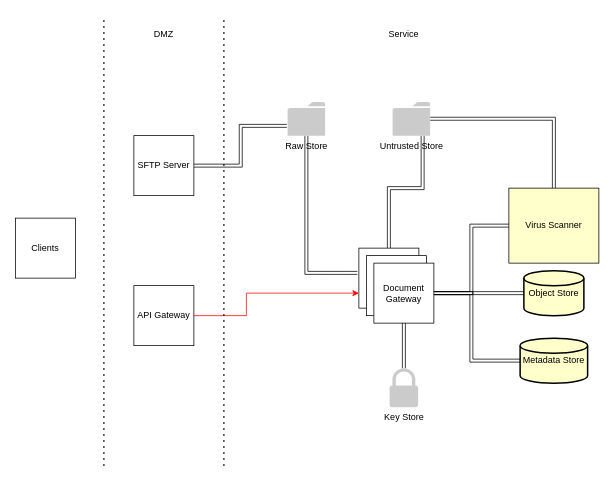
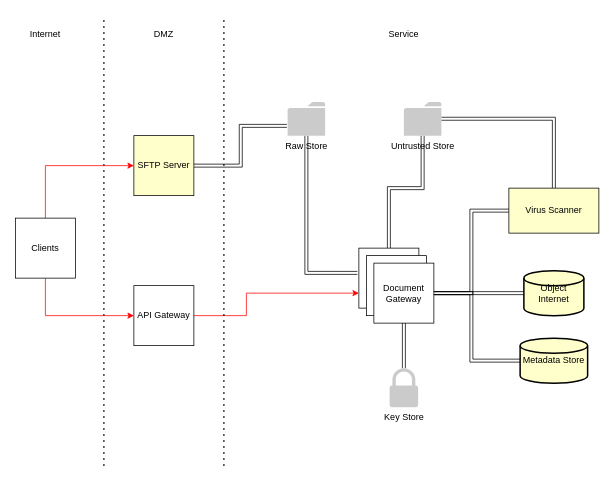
  <mxCell id="0" />
  <mxCell id="1" parent="0" />
  <mxCell id="2" value="" style="endArrow=none;dashed=1;html=1;dashPattern=1 3;strokeWidth=2;rounded=0;" edge="1" parent="1"><mxGeometry width="50" height="50" relative="1" as="geometry"><mxPoint x="138" y="620" as="sourcePoint" /><mxPoint x="138" y="20" as="targetPoint" /></mxGeometry></mxCell>
  <mxCell id="3" style="edgeStyle=orthogonalEdgeStyle;rounded=0;orthogonalLoop=1;jettySize=auto;html=1;exitX=1;exitY=0.5;exitDx=0;exitDy=0;entryX=0;entryY=0.75;entryDx=0;entryDy=0;strokeColor=#FF0000;" edge="1" parent="1" source="4" target="17"><mxGeometry relative="1" as="geometry"><Array as="points"><mxPoint x="328" y="420" /><mxPoint x="328" y="390" /></Array></mxGeometry></mxCell>
  <mxCell id="4" value="API Gateway" style="whiteSpace=wrap;html=1;aspect=fixed;" vertex="1" parent="1"><mxGeometry x="178" y="380" width="80" height="80" as="geometry" /></mxCell>
  <mxCell id="5" style="edgeStyle=orthogonalEdgeStyle;rounded=0;orthogonalLoop=1;jettySize=auto;html=1;exitX=1;exitY=0.5;exitDx=0;exitDy=0;shape=link;entryX=-0.02;entryY=0.711;entryDx=0;entryDy=0;entryPerimeter=0;" edge="1" parent="1" source="6" target="10"><mxGeometry relative="1" as="geometry" /></mxCell>
- <mxCell id="6" value="SFTP Server" style="whiteSpace=wrap;html=1;aspect=fixed;" vertex="1" parent="1"><mxGeometry x="178" y="180" width="80" height="80" as="geometry" /></mxCell>
+ <mxCell id="6" value="SFTP Server" style="whiteSpace=wrap;html=1;aspect=fixed;fillColor=#ffffcc;" vertex="1" parent="1"><mxGeometry x="178" y="180" width="80" height="80" as="geometry" /></mxCell>
  <mxCell id="7" value="" style="endArrow=none;dashed=1;html=1;dashPattern=1 3;strokeWidth=2;rounded=0;" edge="1" parent="1"><mxGeometry width="50" height="50" relative="1" as="geometry"><mxPoint x="298" y="620" as="sourcePoint" /><mxPoint x="298" y="20" as="targetPoint" /></mxGeometry></mxCell>
  <mxCell id="8" style="edgeStyle=orthogonalEdgeStyle;rounded=0;orthogonalLoop=1;jettySize=auto;html=1;exitX=-0.025;exitY=0.413;exitDx=0;exitDy=0;shape=link;exitPerimeter=0;" edge="1" parent="1" source="17" target="10"><mxGeometry relative="1" as="geometry" /></mxCell>
  <mxCell id="9" style="edgeStyle=orthogonalEdgeStyle;rounded=0;orthogonalLoop=1;jettySize=auto;html=1;exitX=0.5;exitY=0;exitDx=0;exitDy=0;shape=link;width=4;" edge="1" parent="1" source="17" target="12"><mxGeometry relative="1" as="geometry"><Array as="points"><mxPoint x="518" y="250" /><mxPoint x="563" y="250" /></Array></mxGeometry></mxCell>
  <mxCell id="10" value="Raw Store" style="sketch=0;pointerEvents=1;shadow=0;dashed=0;html=1;strokeColor=none;labelPosition=center;verticalLabelPosition=bottom;verticalAlign=top;outlineConnect=0;align=center;shape=mxgraph.office.concepts.folder;fillColor=#CCCBCB;" vertex="1" parent="1"><mxGeometry x="383" y="135" width="50" height="45" as="geometry" /></mxCell>
  <mxCell id="11" style="edgeStyle=orthogonalEdgeStyle;rounded=0;orthogonalLoop=1;jettySize=auto;html=1;entryX=0.5;entryY=0;entryDx=0;entryDy=0;shape=link;" edge="1" parent="1" source="12" target="13"><mxGeometry relative="1" as="geometry" /></mxCell>
- <mxCell id="12" value="Untrusted Store" style="sketch=0;pointerEvents=1;shadow=0;dashed=0;html=1;strokeColor=none;labelPosition=center;verticalLabelPosition=bottom;verticalAlign=top;outlineConnect=0;align=center;shape=mxgraph.office.concepts.folder;fillColor=#CCCBCB;" vertex="1" parent="1"><mxGeometry x="523" y="135" width="50" height="45" as="geometry" /></mxCell>
- <mxCell id="13" value="Virus Scanner" style="rounded=0;whiteSpace=wrap;html=1;fillColor=#FFFFCC;" vertex="1" parent="1"><mxGeometry x="678" y="250" width="120" height="100" as="geometry" /></mxCell>
- <mxCell id="14" value="Object Store" style="strokeWidth=2;html=1;shape=mxgraph.flowchart.database;whiteSpace=wrap;fillColor=#FFFFCC;" vertex="1" parent="1"><mxGeometry x="698" y="360" width="80" height="60" as="geometry" /></mxCell>
+ <mxCell id="12" value="Untrusted Store" style="sketch=0;pointerEvents=1;shadow=0;dashed=0;html=1;strokeColor=none;labelPosition=center;verticalLabelPosition=bottom;verticalAlign=top;outlineConnect=0;align=center;shape=mxgraph.office.concepts.folder;fillColor=#CCCBCB;" vertex="1" parent="1"><mxGeometry x="538" y="135" width="50" height="45" as="geometry" /></mxCell>
+ <mxCell id="13" value="Virus Scanner" style="rounded=0;whiteSpace=wrap;html=1;fillColor=#FFFFCC;" vertex="1" parent="1"><mxGeometry x="678" y="250" width="120" height="60" as="geometry" /></mxCell>
+ <mxCell id="14" value="Object Internet" style="strokeWidth=2;html=1;shape=mxgraph.flowchart.database;whiteSpace=wrap;fillColor=#FFFFCC;" vertex="1" parent="1"><mxGeometry x="698" y="360" width="80" height="60" as="geometry" /></mxCell>
  <mxCell id="15" value="Metadata Store" style="strokeWidth=2;html=1;shape=mxgraph.flowchart.database;whiteSpace=wrap;fillColor=#FFFFCC;" vertex="1" parent="1"><mxGeometry x="693" y="450" width="90" height="60" as="geometry" /></mxCell>
  <mxCell id="16" value="" style="group" vertex="1" connectable="0" parent="1"><mxGeometry x="478" y="330" width="100" height="100" as="geometry" /></mxCell>
  <mxCell id="17" value="" style="whiteSpace=wrap;html=1;aspect=fixed;" vertex="1" parent="16"><mxGeometry width="80" height="80" as="geometry" /></mxCell>
  <mxCell id="18" value="" style="whiteSpace=wrap;html=1;aspect=fixed;" vertex="1" parent="16"><mxGeometry x="10" y="10" width="80" height="80" as="geometry" /></mxCell>
  <mxCell id="19" value="Document Gateway" style="whiteSpace=wrap;html=1;aspect=fixed;" vertex="1" parent="16"><mxGeometry x="20" y="20" width="80" height="80" as="geometry" /></mxCell>
  <mxCell id="20" style="edgeStyle=orthogonalEdgeStyle;rounded=0;orthogonalLoop=1;jettySize=auto;html=1;exitX=1;exitY=0.5;exitDx=0;exitDy=0;entryX=0;entryY=0.5;entryDx=0;entryDy=0;shape=link;" edge="1" parent="1" source="19" target="13"><mxGeometry relative="1" as="geometry" /></mxCell>
  <mxCell id="21" style="edgeStyle=orthogonalEdgeStyle;rounded=0;orthogonalLoop=1;jettySize=auto;html=1;exitX=1;exitY=0.5;exitDx=0;exitDy=0;entryX=0;entryY=0.5;entryDx=0;entryDy=0;entryPerimeter=0;shape=link;" edge="1" parent="1" source="19" target="14"><mxGeometry relative="1" as="geometry" /></mxCell>
  <mxCell id="22" style="edgeStyle=orthogonalEdgeStyle;rounded=0;orthogonalLoop=1;jettySize=auto;html=1;exitX=1;exitY=0.5;exitDx=0;exitDy=0;entryX=0;entryY=0.5;entryDx=0;entryDy=0;entryPerimeter=0;shape=link;" edge="1" parent="1" source="19" target="15"><mxGeometry relative="1" as="geometry"><Array as="points"><mxPoint x="628" y="390" /><mxPoint x="628" y="480" /></Array></mxGeometry></mxCell>
  <mxCell id="23" value="Key Store" style="sketch=0;pointerEvents=1;shadow=0;dashed=0;html=1;strokeColor=none;labelPosition=center;verticalLabelPosition=bottom;verticalAlign=top;outlineConnect=0;align=center;shape=mxgraph.office.security.lock_protected;fillColor=#CCCBCB;" vertex="1" parent="1"><mxGeometry x="519" y="490" width="38" height="52" as="geometry" /></mxCell>
  <mxCell id="24" style="edgeStyle=orthogonalEdgeStyle;rounded=0;orthogonalLoop=1;jettySize=auto;html=1;exitX=0.5;exitY=1;exitDx=0;exitDy=0;shape=link;" edge="1" parent="1" source="19" target="23"><mxGeometry relative="1" as="geometry" /></mxCell>
  <mxCell id="25" value="DMZ" style="text;html=1;align=center;verticalAlign=middle;whiteSpace=wrap;rounded=0;" vertex="1" parent="1"><mxGeometry x="188" y="30" width="60" height="30" as="geometry" /></mxCell>
  <mxCell id="26" value="Service" style="text;html=1;align=center;verticalAlign=middle;whiteSpace=wrap;rounded=0;" vertex="1" parent="1"><mxGeometry x="508" y="30" width="60" height="30" as="geometry" /></mxCell>
+ <mxCell id="27" value="Internet" style="text;html=1;align=center;verticalAlign=middle;whiteSpace=wrap;rounded=0;" vertex="1" parent="1"><mxGeometry x="30" y="30" width="60" height="30" as="geometry" /></mxCell>
+ <mxCell id="28" style="edgeStyle=orthogonalEdgeStyle;rounded=0;orthogonalLoop=1;jettySize=auto;html=1;exitX=0.5;exitY=0;exitDx=0;exitDy=0;entryX=0;entryY=0.5;entryDx=0;entryDy=0;strokeColor=#FF0000;" edge="1" parent="1" source="30" target="6"><mxGeometry relative="1" as="geometry" /></mxCell>
+ <mxCell id="29" style="edgeStyle=orthogonalEdgeStyle;rounded=0;orthogonalLoop=1;jettySize=auto;html=1;exitX=0.5;exitY=1;exitDx=0;exitDy=0;entryX=0;entryY=0.5;entryDx=0;entryDy=0;strokeColor=#FF0000;" edge="1" parent="1" source="30" target="4"><mxGeometry relative="1" as="geometry" /></mxCell>
  <mxCell id="30" value="Clients" style="whiteSpace=wrap;html=1;aspect=fixed;" vertex="1" parent="1"><mxGeometry x="20" y="290" width="80" height="80" as="geometry" /></mxCell>
